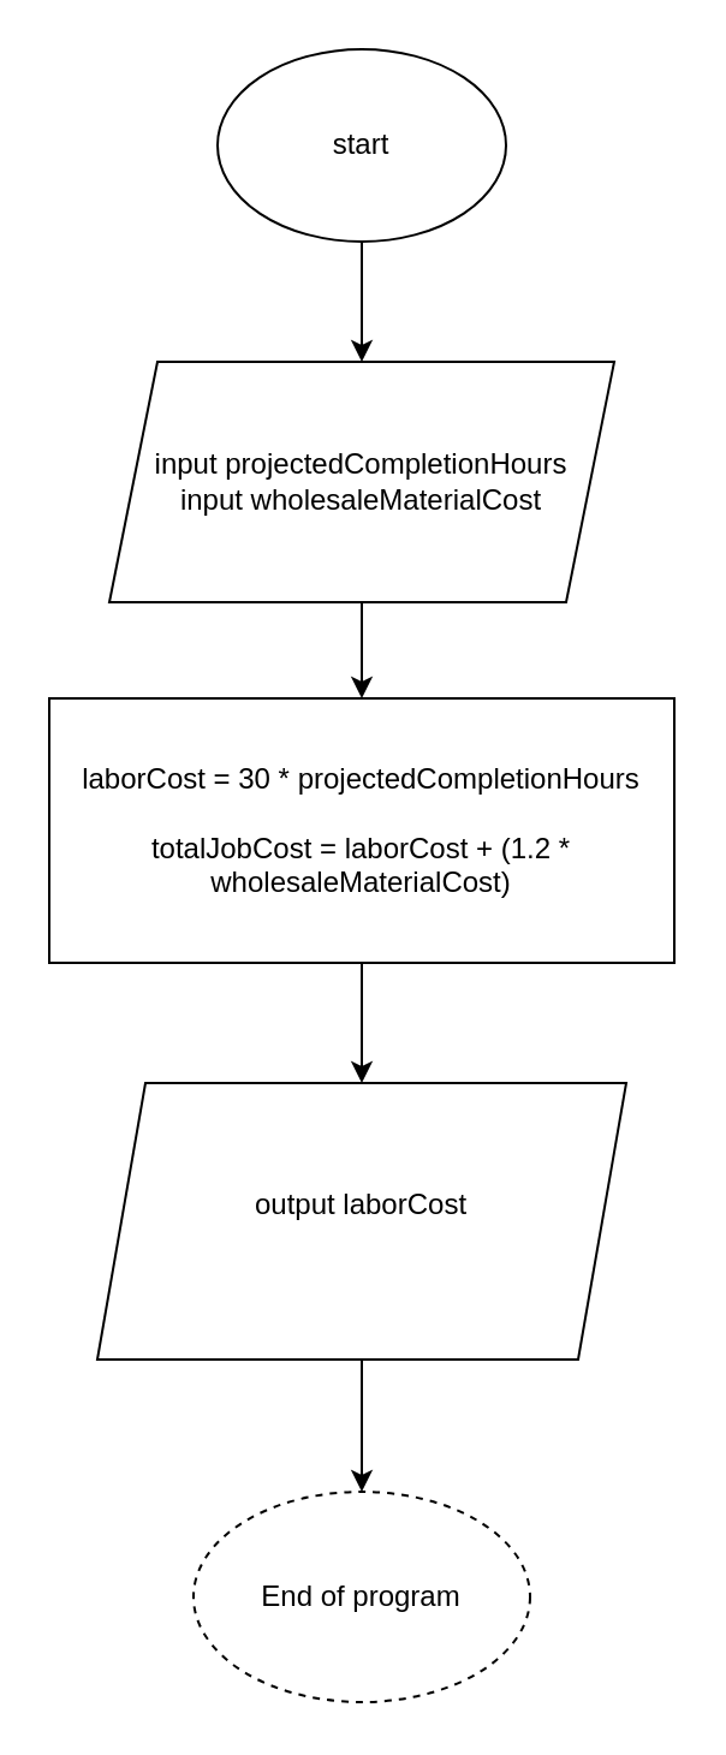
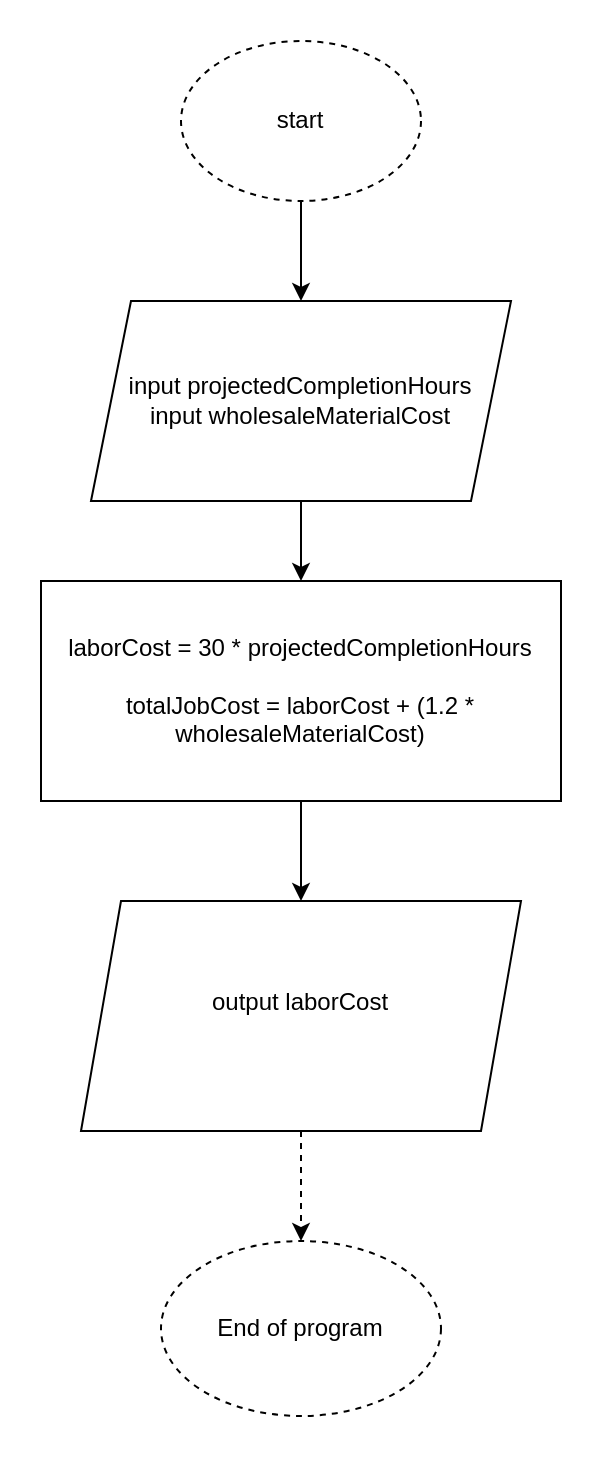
  <mxCell id="0" />
  <mxCell id="1" parent="0" />
  <mxCell id="2" style="edgeStyle=orthogonalEdgeStyle;rounded=0;orthogonalLoop=1;jettySize=auto;html=1;exitX=0.5;exitY=1;exitDx=0;exitDy=0;entryX=0.5;entryY=0;entryDx=0;entryDy=0;" edge="1" parent="1" source="3" target="5"><mxGeometry relative="1" as="geometry" /></mxCell>
- <mxCell id="3" value="start" style="ellipse;whiteSpace=wrap;html=1;" vertex="1" parent="1"><mxGeometry x="90" y="20" width="120" height="80" as="geometry" /></mxCell>
+ <mxCell id="3" value="start" style="ellipse;whiteSpace=wrap;html=1;dashed=1;" vertex="1" parent="1"><mxGeometry x="90" y="20" width="120" height="80" as="geometry" /></mxCell>
  <mxCell id="4" value="" style="edgeStyle=orthogonalEdgeStyle;rounded=0;orthogonalLoop=1;jettySize=auto;html=1;" edge="1" parent="1" source="5" target="7"><mxGeometry relative="1" as="geometry" /></mxCell>
  <mxCell id="5" value="input projectedCompletionHours&lt;div&gt;input wholesaleMaterialCost&lt;/div&gt;" style="shape=parallelogram;perimeter=parallelogramPerimeter;whiteSpace=wrap;html=1;fixedSize=1;" vertex="1" parent="1"><mxGeometry x="45" y="150" width="210" height="100" as="geometry" /></mxCell>
  <mxCell id="6" value="" style="edgeStyle=orthogonalEdgeStyle;rounded=0;orthogonalLoop=1;jettySize=auto;html=1;" edge="1" parent="1" source="7" target="9"><mxGeometry relative="1" as="geometry" /></mxCell>
  <mxCell id="7" value="laborCost = 30 * projectedCompletionHours&lt;div&gt;&lt;br&gt;&lt;/div&gt;&lt;div&gt;totalJobCost = laborCost + (1.2 * wholesaleMaterialCost)&lt;/div&gt;" style="whiteSpace=wrap;html=1;" vertex="1" parent="1"><mxGeometry y="290" width="260" height="110" as="geometry" x="20" /></mxCell>
- <mxCell id="8" value="" style="edgeStyle=orthogonalEdgeStyle;rounded=0;orthogonalLoop=1;jettySize=auto;html=1;" edge="1" parent="1" source="9" target="10"><mxGeometry relative="1" as="geometry" /></mxCell>
+ <mxCell id="8" value="" style="edgeStyle=orthogonalEdgeStyle;rounded=0;orthogonalLoop=1;jettySize=auto;html=1;dashed=1;" edge="1" parent="1" source="9" target="10"><mxGeometry relative="1" as="geometry" /></mxCell>
  <mxCell id="9" value="output laborCost&lt;div&gt;&lt;br&gt;&lt;/div&gt;" style="shape=parallelogram;perimeter=parallelogramPerimeter;whiteSpace=wrap;html=1;fixedSize=1;" vertex="1" parent="1"><mxGeometry x="40" y="450" width="220" height="115" as="geometry" /></mxCell>
  <mxCell id="10" value="End of program" style="ellipse;whiteSpace=wrap;html=1;dashed=1;" vertex="1" parent="1"><mxGeometry x="80" y="620" width="140" height="87.5" as="geometry" /></mxCell>
